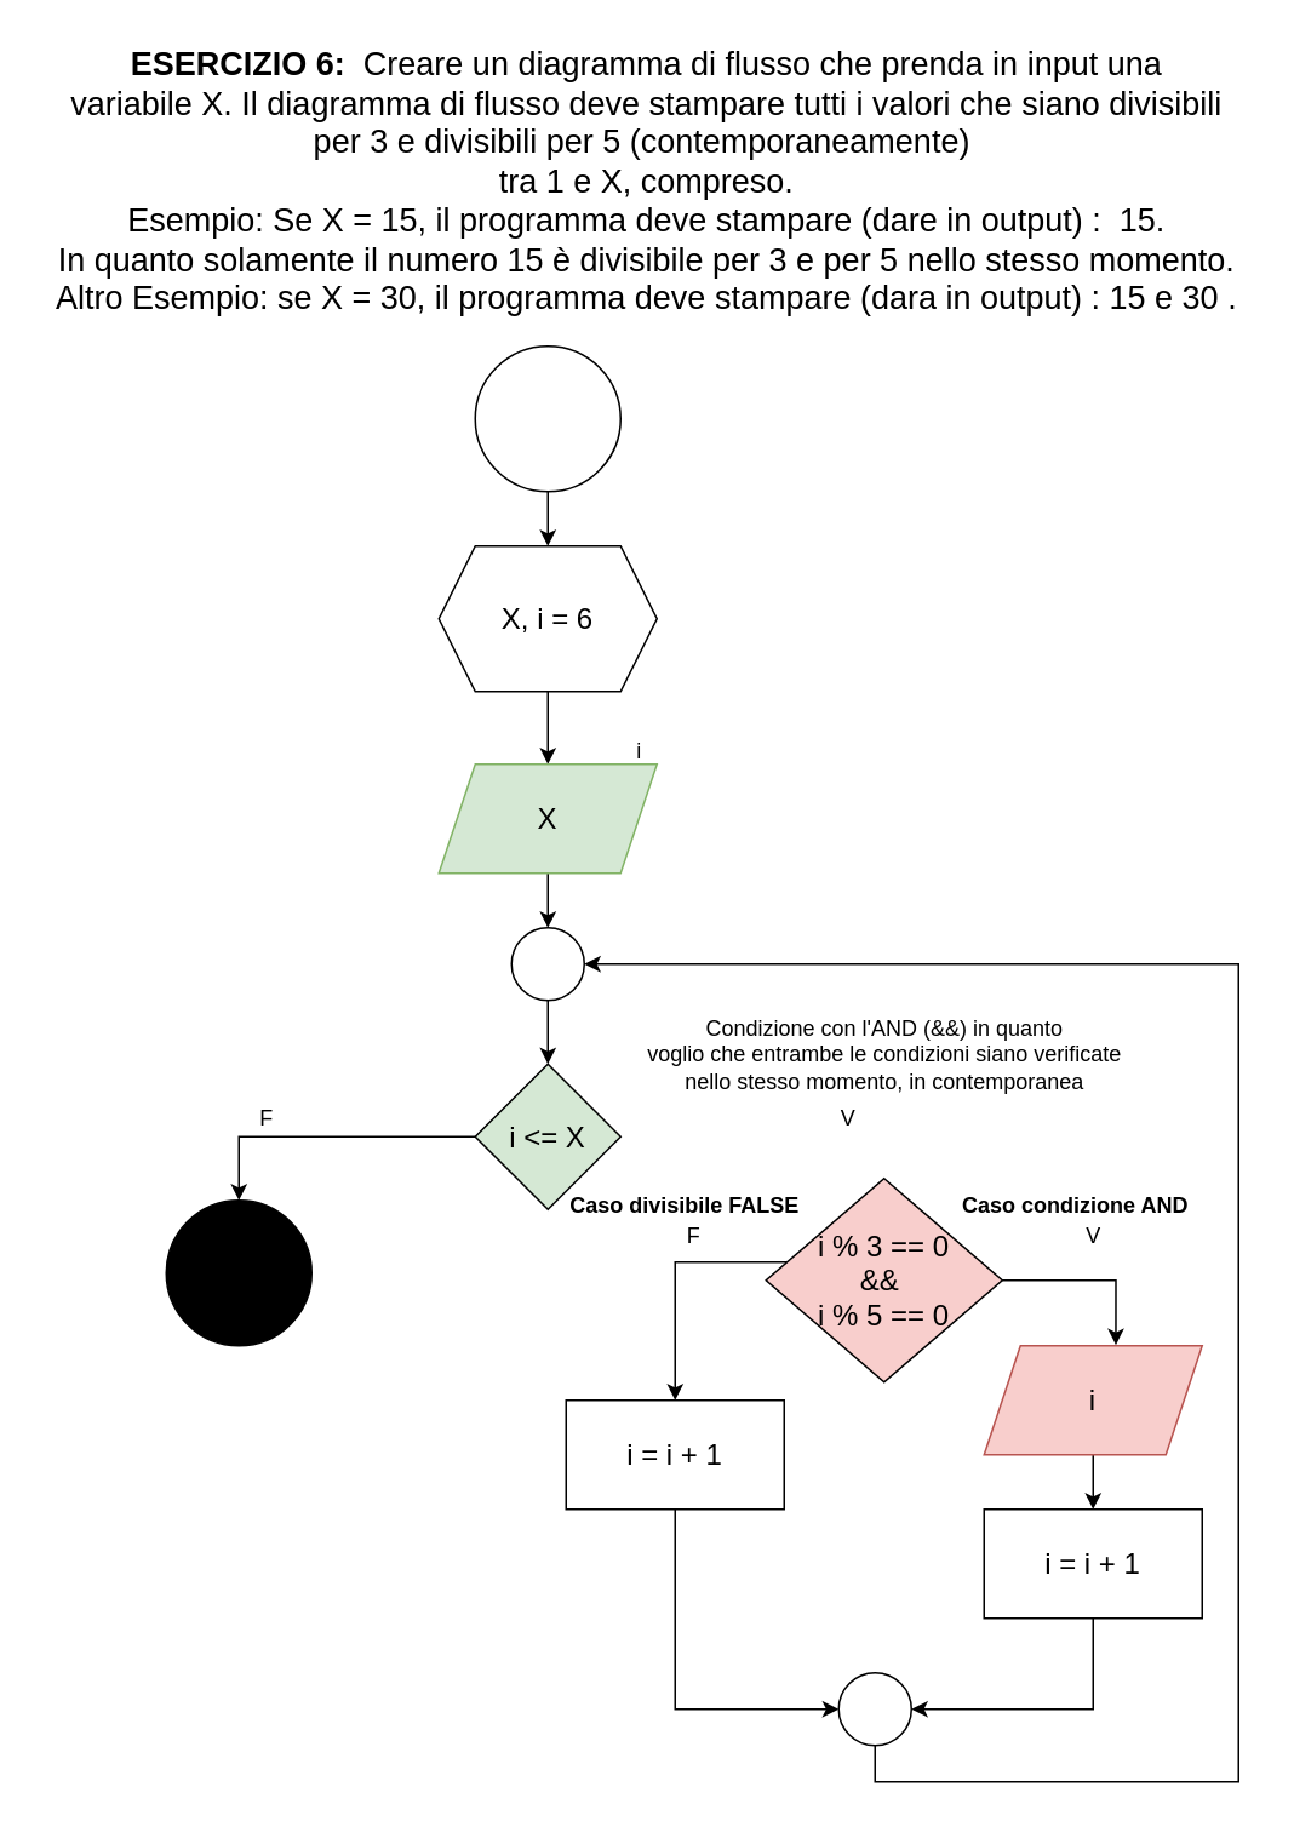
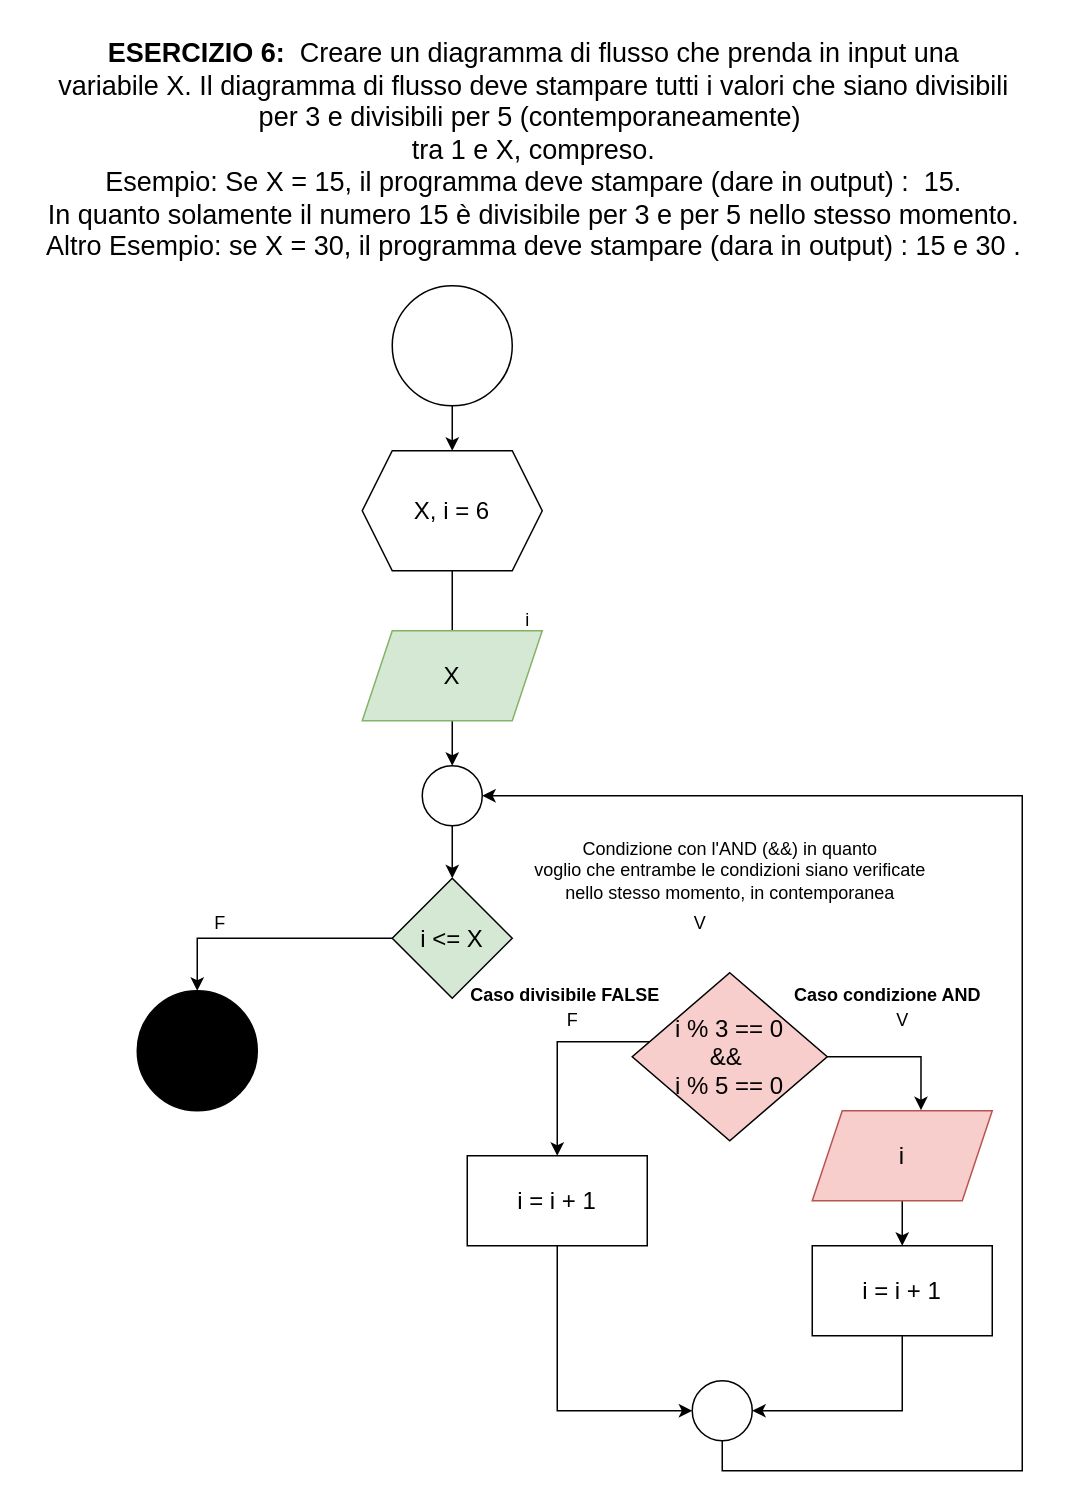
  <mxCell id="0" />
  <mxCell id="1" parent="0" />
  <mxCell id="2" value="&lt;b style=&quot;font-size: 18px;&quot;&gt;ESERCIZIO 6: &lt;/b&gt;&amp;nbsp;Creare un diagramma di flusso che prenda in input una&lt;br&gt;&lt;div&gt;variabile X. Il diagramma di flusso deve stampare tutti i valori che siano divisibili&lt;/div&gt;&lt;div&gt;per 3 e divisibili per 5 (contemporaneamente)&amp;nbsp;&lt;/div&gt;&lt;div&gt;tra 1 e X, compreso.&lt;/div&gt;&lt;div&gt;Esempio: Se X = 15, il programma deve stampare (dare in output) : &amp;nbsp;15.&lt;/div&gt;&lt;div&gt;In quanto solamente il numero 15 è divisibile per 3 e per 5 nello stesso momento.&lt;/div&gt;&lt;div&gt;Altro Esempio: se X = 30, il programma deve stampare (dara in output) : 15 e 30 .&lt;/div&gt;" style="text;html=1;align=center;verticalAlign=middle;resizable=0;points=[];autosize=1;strokeColor=none;fillColor=none;fontSize=18;" vertex="1" parent="1"><mxGeometry x="20" y="20" width="670" height="160" as="geometry" /></mxCell>
  <mxCell id="3" value="" style="edgeStyle=orthogonalEdgeStyle;rounded=0;orthogonalLoop=1;jettySize=auto;html=1;" edge="1" parent="1" source="4" target="6"><mxGeometry relative="1" as="geometry" /></mxCell>
  <mxCell id="4" value="" style="ellipse;whiteSpace=wrap;html=1;aspect=fixed;" vertex="1" parent="1"><mxGeometry x="261" y="190" width="80" height="80" as="geometry" /></mxCell>
- <mxCell id="5" value="" style="edgeStyle=orthogonalEdgeStyle;rounded=0;orthogonalLoop=1;jettySize=auto;html=1;" edge="1" parent="1" source="6" target="8"><mxGeometry relative="1" as="geometry" /></mxCell>
+ <mxCell id="5" value="" style="edgeStyle=orthogonalEdgeStyle;rounded=0;orthogonalLoop=1;jettySize=auto;html=1;endArrow=none;" edge="1" parent="1" source="6" target="8"><mxGeometry relative="1" as="geometry" /></mxCell>
  <mxCell id="6" value="&lt;font style=&quot;font-size: 16px;&quot;&gt;X, i = 6&lt;/font&gt;" style="shape=hexagon;perimeter=hexagonPerimeter2;whiteSpace=wrap;html=1;fixedSize=1;" vertex="1" parent="1"><mxGeometry x="241" y="300" width="120" height="80" as="geometry" /></mxCell>
  <mxCell id="7" value="" style="edgeStyle=orthogonalEdgeStyle;rounded=0;orthogonalLoop=1;jettySize=auto;html=1;" edge="1" parent="1" source="8" target="10"><mxGeometry relative="1" as="geometry" /></mxCell>
  <mxCell id="8" value="&lt;font size=&quot;3&quot;&gt;X&lt;/font&gt;" style="shape=parallelogram;perimeter=parallelogramPerimeter;whiteSpace=wrap;html=1;fixedSize=1;fillColor=#d5e8d4;strokeColor=#82b366;" vertex="1" parent="1"><mxGeometry x="241" y="420" width="120" height="60" as="geometry" /></mxCell>
  <mxCell id="9" value="" style="edgeStyle=orthogonalEdgeStyle;rounded=0;orthogonalLoop=1;jettySize=auto;html=1;" edge="1" parent="1" source="10" target="12"><mxGeometry relative="1" as="geometry" /></mxCell>
  <mxCell id="10" value="" style="ellipse;whiteSpace=wrap;html=1;" vertex="1" parent="1"><mxGeometry x="281" y="510" width="40" height="40" as="geometry" /></mxCell>
  <mxCell id="11" value="" style="edgeStyle=orthogonalEdgeStyle;rounded=0;orthogonalLoop=1;jettySize=auto;html=1;" edge="1" parent="1" source="12" target="19"><mxGeometry relative="1" as="geometry"><Array as="points"><mxPoint x="131" y="625" /></Array></mxGeometry></mxCell>
  <mxCell id="12" value="i &amp;lt;= X" style="rhombus;whiteSpace=wrap;html=1;fontSize=16;fillColor=#d5e8d4;" vertex="1" parent="1"><mxGeometry x="261" y="585" width="80" height="80" as="geometry" /></mxCell>
  <mxCell id="13" value="" style="edgeStyle=orthogonalEdgeStyle;rounded=0;orthogonalLoop=1;jettySize=auto;html=1;" edge="1" parent="1" source="14" target="18"><mxGeometry relative="1" as="geometry" /></mxCell>
  <mxCell id="14" value="i" style="shape=parallelogram;perimeter=parallelogramPerimeter;whiteSpace=wrap;html=1;fixedSize=1;fontSize=16;fillColor=#f8cecc;strokeColor=#b85450;" vertex="1" parent="1"><mxGeometry x="541" y="740" width="120" height="60" as="geometry" /></mxCell>
  <mxCell id="15" value="V" style="text;html=1;align=center;verticalAlign=middle;resizable=0;points=[];autosize=1;strokeColor=none;fillColor=none;" vertex="1" parent="1"><mxGeometry x="451" y="600" width="30" height="30" as="geometry" /></mxCell>
  <mxCell id="16" value="i" style="text;html=1;align=center;verticalAlign=middle;resizable=0;points=[];autosize=1;strokeColor=none;fillColor=none;" vertex="1" parent="1"><mxGeometry x="336" y="398" width="30" height="30" as="geometry" /></mxCell>
  <mxCell id="17" style="edgeStyle=orthogonalEdgeStyle;rounded=0;orthogonalLoop=1;jettySize=auto;html=1;entryX=1;entryY=0.5;entryDx=0;entryDy=0;" edge="1" parent="1" source="18" target="29"><mxGeometry relative="1" as="geometry"><Array as="points"><mxPoint x="601" y="940" /></Array></mxGeometry></mxCell>
  <mxCell id="18" value="i = i + 1" style="whiteSpace=wrap;html=1;fontSize=16;" vertex="1" parent="1"><mxGeometry x="541" y="830" width="120" height="60" as="geometry" /></mxCell>
  <mxCell id="19" value="" style="ellipse;whiteSpace=wrap;html=1;fontSize=16;fillColor=#000000;" vertex="1" parent="1"><mxGeometry x="91" y="660" width="80" height="80" as="geometry" /></mxCell>
  <mxCell id="20" value="F" style="text;html=1;align=center;verticalAlign=middle;resizable=0;points=[];autosize=1;strokeColor=none;fillColor=none;" vertex="1" parent="1"><mxGeometry x="131" y="600" width="30" height="30" as="geometry" /></mxCell>
  <mxCell id="21" style="edgeStyle=orthogonalEdgeStyle;rounded=0;orthogonalLoop=1;jettySize=auto;html=1;" edge="1" parent="1" source="22" target="27"><mxGeometry relative="1" as="geometry"><Array as="points"><mxPoint x="371" y="694" /></Array></mxGeometry></mxCell>
  <mxCell id="22" value="i % 3 == 0&lt;div&gt;&amp;amp;&amp;amp;&amp;nbsp;&lt;/div&gt;&lt;div&gt;i % 5 == 0&lt;/div&gt;" style="rhombus;whiteSpace=wrap;html=1;fontSize=16;fillColor=#f8cecc;" vertex="1" parent="1"><mxGeometry x="421" y="648" width="130" height="112" as="geometry" /></mxCell>
  <mxCell id="23" style="edgeStyle=orthogonalEdgeStyle;rounded=0;orthogonalLoop=1;jettySize=auto;html=1;entryX=0.604;entryY=-0.006;entryDx=0;entryDy=0;entryPerimeter=0;" edge="1" parent="1" source="22" target="14"><mxGeometry relative="1" as="geometry"><Array as="points"><mxPoint x="614" y="704" /></Array></mxGeometry></mxCell>
  <mxCell id="24" value="V" style="text;html=1;align=center;verticalAlign=middle;resizable=0;points=[];autosize=1;strokeColor=none;fillColor=none;" vertex="1" parent="1"><mxGeometry x="586" y="665" width="30" height="30" as="geometry" /></mxCell>
  <mxCell id="25" value="Caso condizione AND" style="text;html=1;align=center;verticalAlign=middle;resizable=0;points=[];autosize=1;strokeColor=none;fillColor=none;fontStyle=1" vertex="1" parent="1"><mxGeometry x="516" y="648" width="150" height="30" as="geometry" /></mxCell>
  <mxCell id="26" style="edgeStyle=orthogonalEdgeStyle;rounded=0;orthogonalLoop=1;jettySize=auto;html=1;entryX=0;entryY=0.5;entryDx=0;entryDy=0;" edge="1" parent="1" source="27" target="29"><mxGeometry relative="1" as="geometry"><Array as="points"><mxPoint x="371" y="940" /></Array></mxGeometry></mxCell>
  <mxCell id="27" value="i = i + 1" style="whiteSpace=wrap;html=1;fontSize=16;" vertex="1" parent="1"><mxGeometry x="311" y="770" width="120" height="60" as="geometry" /></mxCell>
  <mxCell id="28" style="edgeStyle=orthogonalEdgeStyle;rounded=0;orthogonalLoop=1;jettySize=auto;html=1;entryX=1;entryY=0.5;entryDx=0;entryDy=0;" edge="1" parent="1" source="29" target="10"><mxGeometry relative="1" as="geometry"><Array as="points"><mxPoint x="481" y="980" /><mxPoint x="681" y="980" /><mxPoint x="681" y="530" /></Array></mxGeometry></mxCell>
  <mxCell id="29" value="" style="ellipse;whiteSpace=wrap;html=1;" vertex="1" parent="1"><mxGeometry x="461" y="920" width="40" height="40" as="geometry" /></mxCell>
  <mxCell id="30" value="Caso divisibile FALSE" style="text;html=1;align=center;verticalAlign=middle;resizable=0;points=[];autosize=1;strokeColor=none;fillColor=none;fontStyle=1" vertex="1" parent="1"><mxGeometry x="301" y="648" width="150" height="30" as="geometry" /></mxCell>
  <mxCell id="31" value="F" style="text;html=1;align=center;verticalAlign=middle;resizable=0;points=[];autosize=1;strokeColor=none;fillColor=none;" vertex="1" parent="1"><mxGeometry x="366" y="665" width="30" height="30" as="geometry" /></mxCell>
  <mxCell id="32" value="Condizione con l'AND (&amp;amp;&amp;amp;) in quanto&lt;div&gt;voglio che entrambe le condizioni siano verificate&lt;/div&gt;&lt;div&gt;nello stesso momento, in contemporanea&lt;/div&gt;" style="text;html=1;align=center;verticalAlign=middle;resizable=0;points=[];autosize=1;strokeColor=none;fillColor=none;" vertex="1" parent="1"><mxGeometry x="346" y="550" width="280" height="60" as="geometry" /></mxCell>
